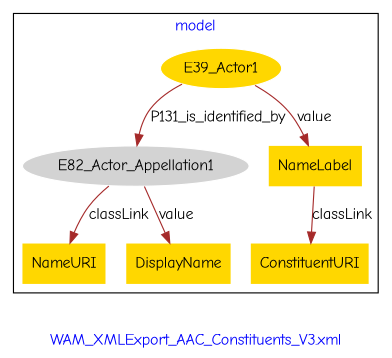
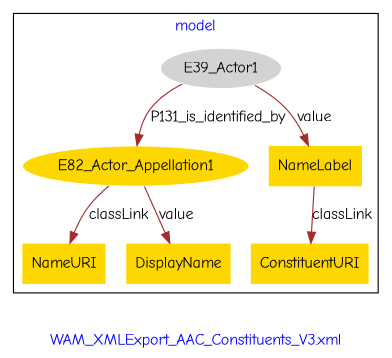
  digraph {
    fontcolor=blue
    fontname="Comic Neue"
    label="WAM_XMLExport_AAC_Constituents_V3.xml"
    remincross=true
    node [fillcolor=gold fontname="Comic Neue" style=filled shape=plaintext]
    edge [color=brown fontcolor=black fontname="Comic Neue"]
-   n1 [color=white label=E39_Actor1 shape=""]
-   n2 [color=white fillcolor=lightgray label=E82_Actor_Appellation1 shape=""]
+   n1 [color=white fillcolor=lightgray label=E39_Actor1 shape=""]
+   n2 [color=white label=E82_Actor_Appellation1 shape=""]
    n3 [label=NameLabel]
    n4 [label=NameURI]
    n5 [label=ConstituentURI]
    n6 [label=DisplayName]
    subgraph cluster_1 {
      label=model
      n1
      n2
      n3
      n4
      n5
      n6
    }
    n1 -> n2 [label=P131_is_identified_by]
    n1 -> n3 [label=value]
    n2 -> n4 [label=classLink]
    n2 -> n6 [label=value]
    n3 -> n5 [label=classLink]
  }
